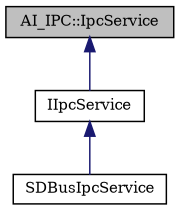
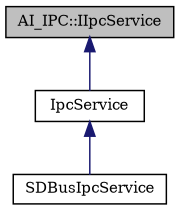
  digraph {
    fontname="DejaVu Serif"
    node [color=black fillcolor=white fontname="DejaVu Serif" fontsize=10 shape=record style=filled]
    edge [color=midnightblue dir=back fontname="DejaVu Serif" fontsize=10 labelfontname=Helvetica labelfontsize=10 style=solid]
-   n1 [fillcolor=grey75 fontcolor=black height=0.2 label="AI_IPC::IpcService" width=0.4]
-   n2 [height=0.2 label=IIpcService width=0.4]
+   n1 [fillcolor=grey75 fontcolor=black height=0.2 label="AI_IPC::IIpcService" width=0.4]
+   n2 [height=0.2 label=IpcService width=0.4]
    n3 [height=0.2 label=SDBusIpcService width=0.4]
    n1 -> n2
    n2 -> n3
  }
